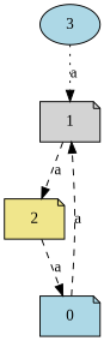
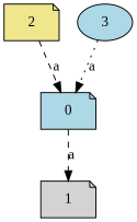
  digraph {
    fontname="Liberation Serif"
    rankdir=TB
    node [fillcolor=lightblue fontname="Liberation Serif" shape=note style=filled]
    edge [fontname="Liberation Serif" style=dashed]
    1 [fillcolor=lightgrey]
    0
    2 [fillcolor=khaki]
    3 [shape=ellipse]
-   1 -> 2 [label=a]
    0 -> 1 [label=a]
    2 -> 0 [label=a]
-   3 -> 1 [label=a style=dotted]
+   3 -> 0 [label=a style=dotted]
  }
